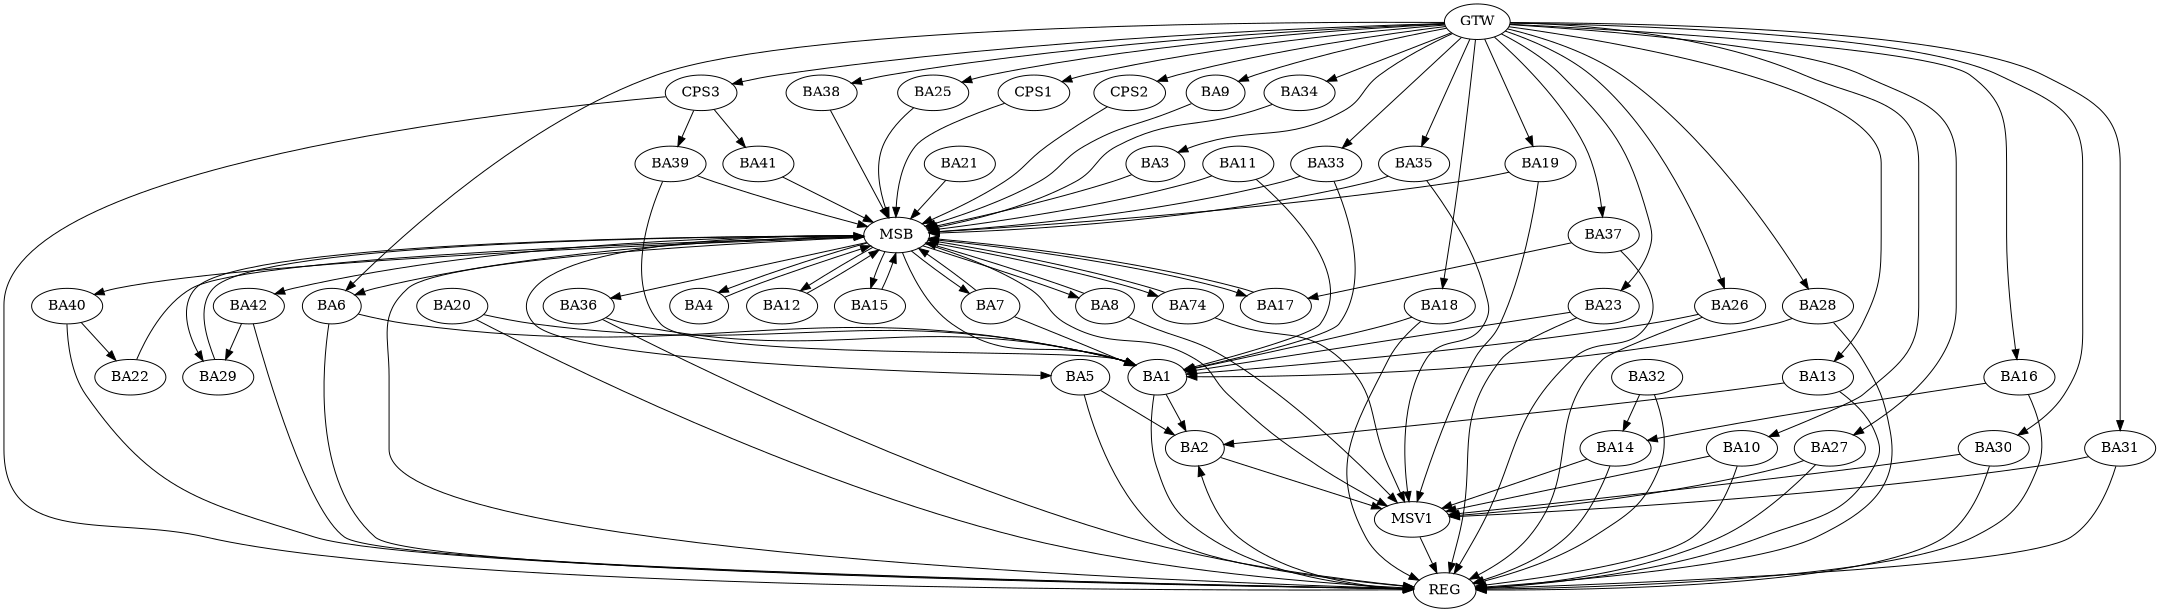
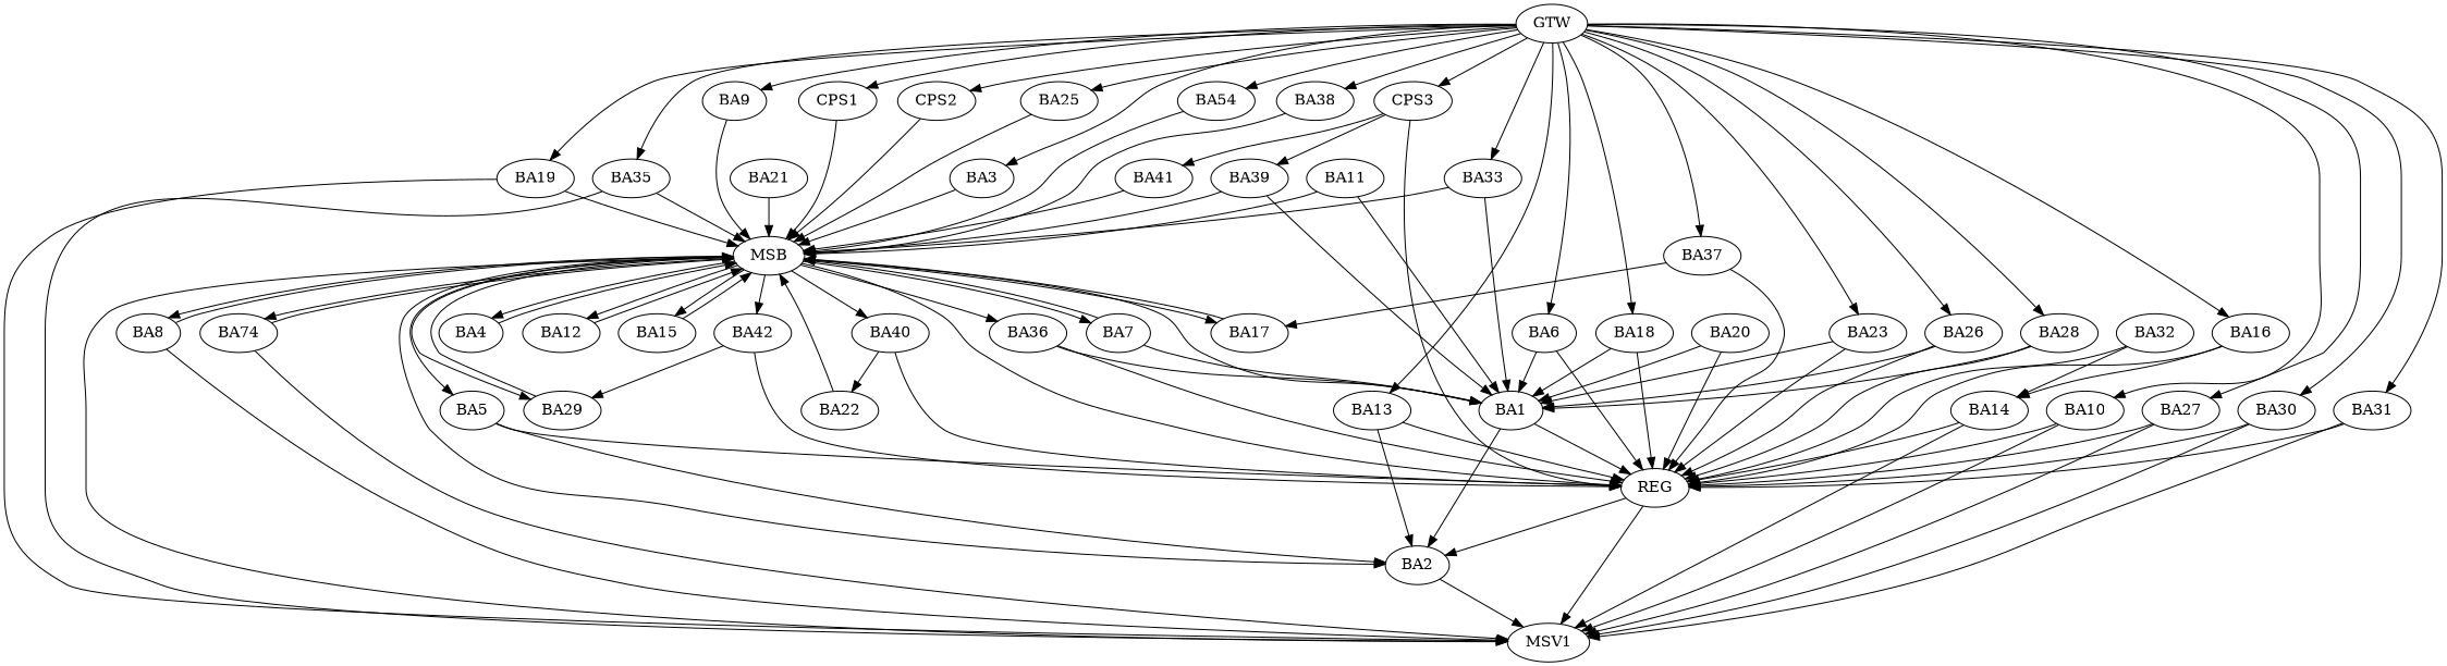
  strict digraph {
    n1 [label=BA1]
    n2 [label=BA2]
    n3 [label=REG]
    n4 [label=MSV1]
    n5 [label=BA3]
    n6 [label=MSB]
    n7 [label=BA4]
    n8 [label=BA5]
    n9 [label=BA7]
    n10 [label=BA8]
    n11 [label=BA12]
    n12 [label=BA15]
    n13 [label=BA17]
    n14 [label=BA74]
    n15 [label=BA29]
    n16 [label=BA36]
    n17 [label=BA40]
    n18 [label=BA42]
    n19 [label=BA6]
    n20 [label=BA9]
    n21 [label=BA10]
    n22 [label=BA11]
    n23 [label=BA13]
    n24 [label=BA14]
    n25 [label=BA16]
    n26 [label=BA18]
    n27 [label=BA19]
    n28 [label=BA20]
    n29 [label=BA21]
    n30 [label=BA22]
    n31 [label=BA23]
    n32 [label=BA25]
    n33 [label=BA26]
    n34 [label=BA27]
    n35 [label=BA28]
    n36 [label=BA30]
    n37 [label=BA31]
    n38 [label=BA32]
    n39 [label=BA33]
-   n40 [label=BA34]
+   n40 [label=BA54]
    n41 [label=BA35]
    n42 [label=BA37]
    n43 [label=BA38]
    n44 [label=BA39]
    n45 [label=BA41]
    n46 [label=CPS1]
    n47 [label=CPS2]
    n48 [label=CPS3]
    n49 [label=GTW]
    n1 -> n2
    n1 -> n3
    n2 -> n4
    n3 -> n2
-   n4 -> n3
+   n3 -> n4
    n5 -> n6
    n6 -> n1
-   n6 -> n19
+   n6 -> n2
    n6 -> n3
    n6 -> n4
    n6 -> n7
    n6 -> n8
    n6 -> n9
    n6 -> n10
    n6 -> n11
    n6 -> n12
    n6 -> n13
    n6 -> n14
    n6 -> n15
    n6 -> n16
    n6 -> n17
    n6 -> n18
    n7 -> n6
    n8 -> n2
    n8 -> n3
    n9 -> n1
    n9 -> n6
    n10 -> n4
    n10 -> n6
    n11 -> n6
    n12 -> n6
    n13 -> n6
    n14 -> n4
    n14 -> n6
    n15 -> n6
    n16 -> n1
    n16 -> n3
    n17 -> n3
    n17 -> n30
    n18 -> n3
    n18 -> n15
    n19 -> n1
    n19 -> n3
    n20 -> n6
    n21 -> n3
    n21 -> n4
    n22 -> n1
    n22 -> n6
    n23 -> n2
    n23 -> n3
    n24 -> n3
    n24 -> n4
    n25 -> n3
    n25 -> n24
    n26 -> n1
    n26 -> n3
    n27 -> n4
    n27 -> n6
    n28 -> n1
    n28 -> n3
    n29 -> n6
    n30 -> n6
    n31 -> n1
    n31 -> n3
    n32 -> n6
    n33 -> n1
    n33 -> n3
    n34 -> n3
    n34 -> n4
    n35 -> n1
    n35 -> n3
    n36 -> n3
    n36 -> n4
    n37 -> n3
    n37 -> n4
    n38 -> n3
    n38 -> n24
    n39 -> n1
    n39 -> n6
    n40 -> n6
    n41 -> n4
    n41 -> n6
    n42 -> n3
    n42 -> n13
    n43 -> n6
    n44 -> n1
    n44 -> n6
    n45 -> n6
    n46 -> n6
    n47 -> n6
    n48 -> n3
    n48 -> n44
    n48 -> n45
    n49 -> n5
    n49 -> n19
    n49 -> n20
    n49 -> n21
    n49 -> n23
    n49 -> n25
    n49 -> n26
    n49 -> n27
    n49 -> n31
    n49 -> n32
    n49 -> n33
    n49 -> n34
    n49 -> n35
    n49 -> n36
    n49 -> n37
    n49 -> n39
    n49 -> n40
    n49 -> n41
    n49 -> n42
    n49 -> n43
    n49 -> n46
    n49 -> n47
    n49 -> n48
  }
